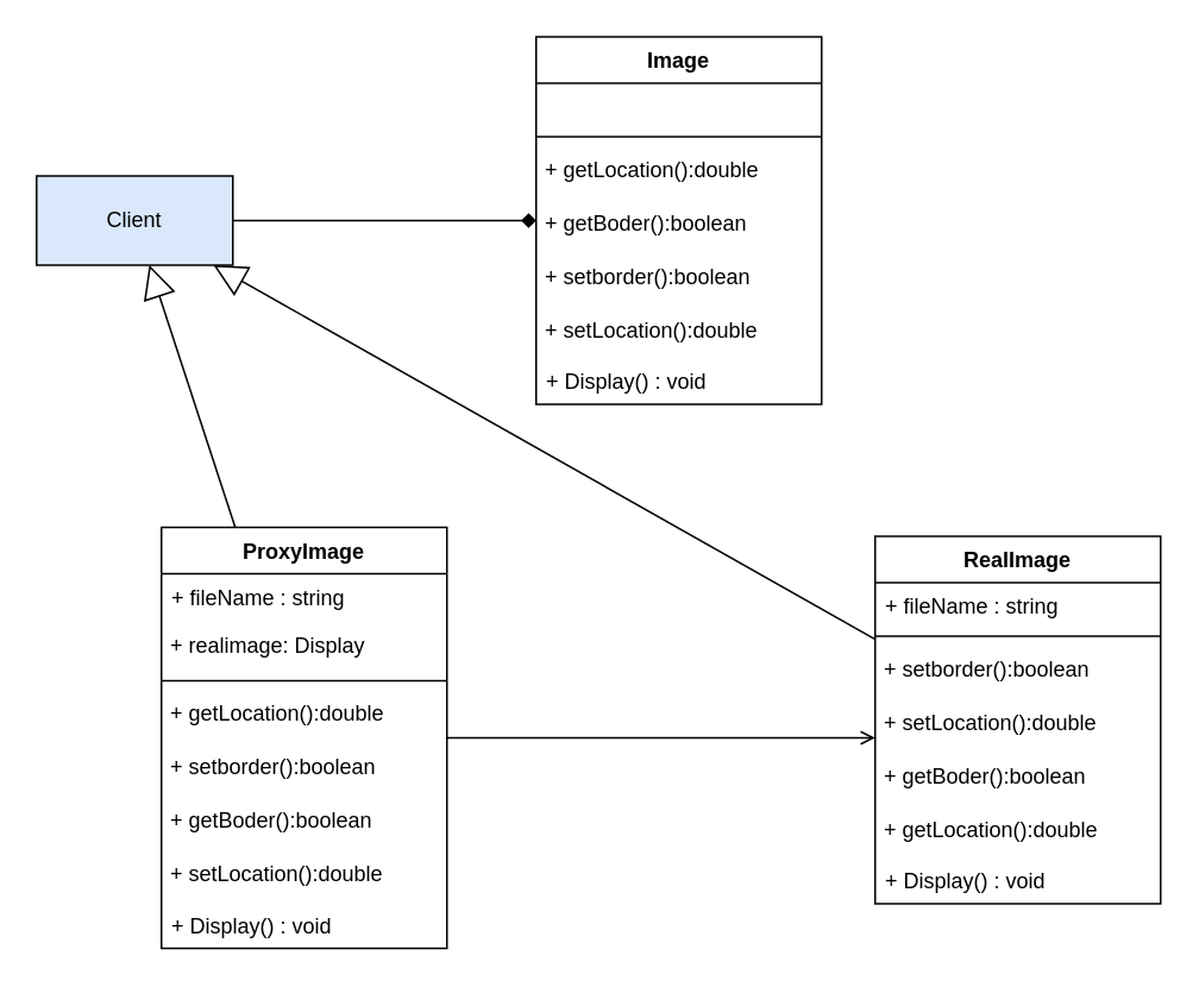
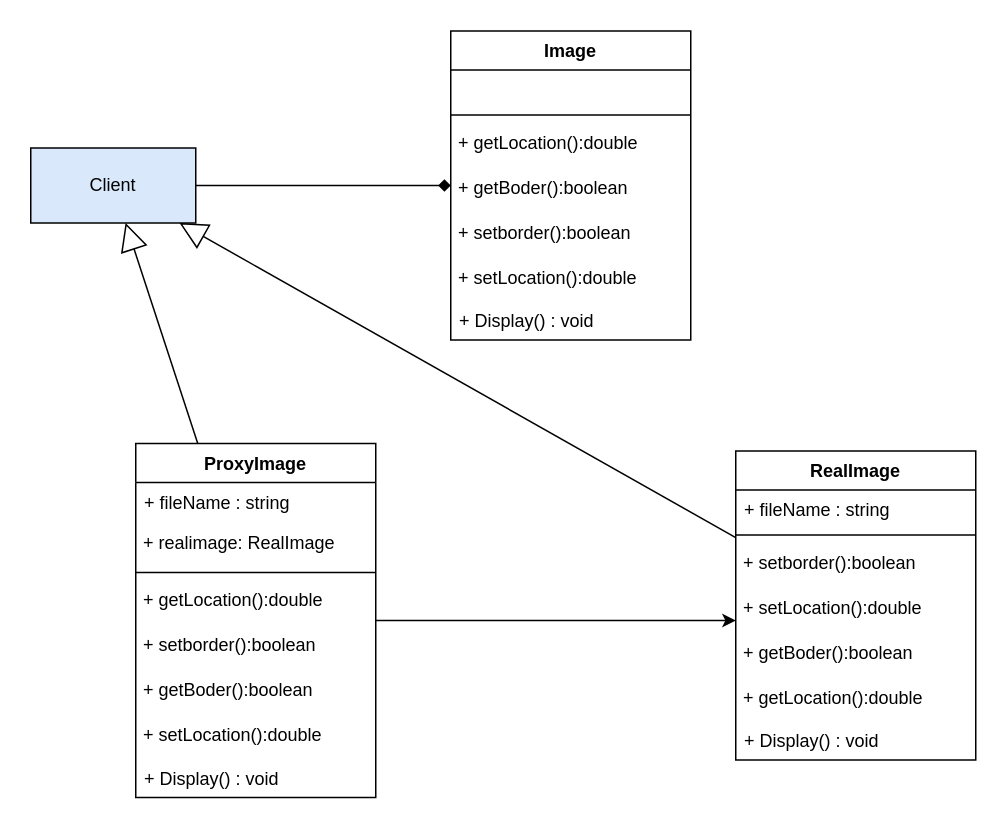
  <mxCell id="0" />
  <mxCell id="1" parent="0" />
  <mxCell id="2" style="edgeStyle=orthogonalEdgeStyle;rounded=0;orthogonalLoop=1;jettySize=auto;html=1;endArrow=diamond;" edge="1" parent="1" source="3" target="4"><mxGeometry relative="1" as="geometry" /></mxCell>
  <mxCell id="3" value="Client" style="html=1;whiteSpace=wrap;fillColor=#dae8fc;" vertex="1" parent="1"><mxGeometry x="20" y="98" width="110" height="50" as="geometry" /></mxCell>
  <mxCell id="4" value="Image" style="swimlane;fontStyle=1;align=center;verticalAlign=top;childLayout=stackLayout;horizontal=1;startSize=26;horizontalStack=0;resizeParent=1;resizeParentMax=0;resizeLast=0;collapsible=1;marginBottom=0;whiteSpace=wrap;html=1;" vertex="1" parent="1"><mxGeometry x="300" y="20" width="160" height="206" as="geometry" /></mxCell>
  <mxCell id="5" value="&amp;nbsp;" style="text;strokeColor=none;fillColor=none;align=left;verticalAlign=top;spacingLeft=4;spacingRight=4;overflow=hidden;rotatable=0;points=[[0,0.5],[1,0.5]];portConstraint=eastwest;whiteSpace=wrap;html=1;" vertex="1" parent="4"><mxGeometry y="26" width="160" height="26" as="geometry" /></mxCell>
  <mxCell id="6" value="" style="line;strokeWidth=1;fillColor=none;align=left;verticalAlign=middle;spacingTop=-1;spacingLeft=3;spacingRight=3;rotatable=0;labelPosition=right;points=[];portConstraint=eastwest;strokeColor=inherit;" vertex="1" parent="4"><mxGeometry y="52" width="160" height="8" as="geometry" /></mxCell>
  <mxCell id="7" value="&amp;nbsp;+ getLocation():double" style="text;html=1;align=left;verticalAlign=middle;resizable=0;points=[];autosize=1;strokeColor=none;fillColor=none;" vertex="1" parent="4"><mxGeometry y="60" width="160" height="30" as="geometry" /></mxCell>
  <mxCell id="8" value="&amp;nbsp;+ getBoder():boolean" style="text;html=1;align=left;verticalAlign=middle;resizable=0;points=[];autosize=1;strokeColor=none;fillColor=none;" vertex="1" parent="4"><mxGeometry y="90" width="160" height="30" as="geometry" /></mxCell>
  <mxCell id="9" value="&amp;nbsp;+ setborder():boolean" style="text;html=1;align=left;verticalAlign=middle;resizable=0;points=[];autosize=1;strokeColor=none;fillColor=none;" vertex="1" parent="4"><mxGeometry y="120" width="160" height="30" as="geometry" /></mxCell>
  <mxCell id="10" value="&amp;nbsp;+ setLocation():double" style="text;html=1;align=left;verticalAlign=middle;resizable=0;points=[];autosize=1;strokeColor=none;fillColor=none;" vertex="1" parent="4"><mxGeometry y="150" width="160" height="30" as="geometry" /></mxCell>
  <mxCell id="11" value="+ Display() : void" style="text;strokeColor=none;fillColor=none;align=left;verticalAlign=top;spacingLeft=4;spacingRight=4;overflow=hidden;rotatable=0;points=[[0,0.5],[1,0.5]];portConstraint=eastwest;whiteSpace=wrap;html=1;" vertex="1" parent="4"><mxGeometry y="180" width="160" height="26" as="geometry" /></mxCell>
- <mxCell id="12" style="edgeStyle=orthogonalEdgeStyle;rounded=0;orthogonalLoop=1;jettySize=auto;html=1;endArrow=open;" edge="1" parent="1" source="13" target="22"><mxGeometry relative="1" as="geometry"><Array as="points"><mxPoint x="320" y="413" /><mxPoint x="320" y="413" /></Array></mxGeometry></mxCell>
+ <mxCell id="12" style="edgeStyle=orthogonalEdgeStyle;rounded=0;orthogonalLoop=1;jettySize=auto;html=1;" edge="1" parent="1" source="13" target="22"><mxGeometry relative="1" as="geometry"><Array as="points"><mxPoint x="320" y="413" /><mxPoint x="320" y="413" /></Array></mxGeometry></mxCell>
  <mxCell id="13" value="ProxyImage" style="swimlane;fontStyle=1;align=center;verticalAlign=top;childLayout=stackLayout;horizontal=1;startSize=26;horizontalStack=0;resizeParent=1;resizeParentMax=0;resizeLast=0;collapsible=1;marginBottom=0;whiteSpace=wrap;html=1;" vertex="1" parent="1"><mxGeometry x="90" y="295" width="160" height="236" as="geometry" /></mxCell>
  <mxCell id="14" value="+ fileName : string" style="text;strokeColor=none;fillColor=none;align=left;verticalAlign=top;spacingLeft=4;spacingRight=4;overflow=hidden;rotatable=0;points=[[0,0.5],[1,0.5]];portConstraint=eastwest;whiteSpace=wrap;html=1;" vertex="1" parent="13"><mxGeometry y="26" width="160" height="26" as="geometry" /></mxCell>
- <mxCell id="15" value="&amp;nbsp;+ realimage: Display" style="text;html=1;align=left;verticalAlign=middle;resizable=0;points=[];autosize=1;strokeColor=none;fillColor=none;" vertex="1" parent="13"><mxGeometry y="52" width="160" height="30" as="geometry" /></mxCell>
+ <mxCell id="15" value="&amp;nbsp;+ realimage: RealImage" style="text;html=1;align=left;verticalAlign=middle;resizable=0;points=[];autosize=1;strokeColor=none;fillColor=none;" vertex="1" parent="13"><mxGeometry y="52" width="160" height="30" as="geometry" /></mxCell>
  <mxCell id="16" value="" style="line;strokeWidth=1;fillColor=none;align=left;verticalAlign=middle;spacingTop=-1;spacingLeft=3;spacingRight=3;rotatable=0;labelPosition=right;points=[];portConstraint=eastwest;strokeColor=inherit;" vertex="1" parent="13"><mxGeometry y="82" width="160" height="8" as="geometry" /></mxCell>
  <mxCell id="17" value="&amp;nbsp;+ getLocation():double" style="text;html=1;align=left;verticalAlign=middle;resizable=0;points=[];autosize=1;strokeColor=none;fillColor=none;" vertex="1" parent="13"><mxGeometry y="90" width="160" height="30" as="geometry" /></mxCell>
  <mxCell id="18" value="&amp;nbsp;+ setborder():boolean" style="text;html=1;align=left;verticalAlign=middle;resizable=0;points=[];autosize=1;strokeColor=none;fillColor=none;" vertex="1" parent="13"><mxGeometry y="120" width="160" height="30" as="geometry" /></mxCell>
  <mxCell id="19" value="&amp;nbsp;+ getBoder():boolean" style="text;html=1;align=left;verticalAlign=middle;resizable=0;points=[];autosize=1;strokeColor=none;fillColor=none;" vertex="1" parent="13"><mxGeometry y="150" width="160" height="30" as="geometry" /></mxCell>
  <mxCell id="20" value="&amp;nbsp;+ setLocation():double" style="text;html=1;align=left;verticalAlign=middle;resizable=0;points=[];autosize=1;strokeColor=none;fillColor=none;" vertex="1" parent="13"><mxGeometry y="180" width="160" height="30" as="geometry" /></mxCell>
  <mxCell id="21" value="+ Display() : void" style="text;strokeColor=none;fillColor=none;align=left;verticalAlign=top;spacingLeft=4;spacingRight=4;overflow=hidden;rotatable=0;points=[[0,0.5],[1,0.5]];portConstraint=eastwest;whiteSpace=wrap;html=1;" vertex="1" parent="13"><mxGeometry y="210" width="160" height="26" as="geometry" /></mxCell>
  <mxCell id="22" value="RealImage" style="swimlane;fontStyle=1;align=center;verticalAlign=top;childLayout=stackLayout;horizontal=1;startSize=26;horizontalStack=0;resizeParent=1;resizeParentMax=0;resizeLast=0;collapsible=1;marginBottom=0;whiteSpace=wrap;html=1;" vertex="1" parent="1"><mxGeometry x="490" y="300" width="160" height="206" as="geometry" /></mxCell>
  <mxCell id="23" value="+ fileName : string" style="text;strokeColor=none;fillColor=none;align=left;verticalAlign=top;spacingLeft=4;spacingRight=4;overflow=hidden;rotatable=0;points=[[0,0.5],[1,0.5]];portConstraint=eastwest;whiteSpace=wrap;html=1;" vertex="1" parent="22"><mxGeometry y="26" width="160" height="26" as="geometry" /></mxCell>
  <mxCell id="24" value="" style="line;strokeWidth=1;fillColor=none;align=left;verticalAlign=middle;spacingTop=-1;spacingLeft=3;spacingRight=3;rotatable=0;labelPosition=right;points=[];portConstraint=eastwest;strokeColor=inherit;" vertex="1" parent="22"><mxGeometry y="52" width="160" height="8" as="geometry" /></mxCell>
  <mxCell id="25" value="&amp;nbsp;+ setborder():boolean" style="text;html=1;align=left;verticalAlign=middle;resizable=0;points=[];autosize=1;strokeColor=none;fillColor=none;" vertex="1" parent="22"><mxGeometry y="60" width="160" height="30" as="geometry" /></mxCell>
  <mxCell id="26" value="&amp;nbsp;+ setLocation():double" style="text;html=1;align=left;verticalAlign=middle;resizable=0;points=[];autosize=1;strokeColor=none;fillColor=none;" vertex="1" parent="22"><mxGeometry y="90" width="160" height="30" as="geometry" /></mxCell>
  <mxCell id="27" value="&amp;nbsp;+ getBoder():boolean" style="text;html=1;align=left;verticalAlign=middle;resizable=0;points=[];autosize=1;strokeColor=none;fillColor=none;" vertex="1" parent="22"><mxGeometry y="120" width="160" height="30" as="geometry" /></mxCell>
  <mxCell id="28" value="&amp;nbsp;+ getLocation():double" style="text;html=1;align=left;verticalAlign=middle;resizable=0;points=[];autosize=1;strokeColor=none;fillColor=none;" vertex="1" parent="22"><mxGeometry y="150" width="160" height="30" as="geometry" /></mxCell>
  <mxCell id="29" value="+ Display() : void" style="text;strokeColor=none;fillColor=none;align=left;verticalAlign=top;spacingLeft=4;spacingRight=4;overflow=hidden;rotatable=0;points=[[0,0.5],[1,0.5]];portConstraint=eastwest;whiteSpace=wrap;html=1;" vertex="1" parent="22"><mxGeometry y="180" width="160" height="26" as="geometry" /></mxCell>
  <mxCell id="30" value="" style="endArrow=block;endSize=16;endFill=0;html=1;rounded=0;" edge="1" parent="1" source="13" target="3"><mxGeometry width="160" relative="1" as="geometry"><mxPoint x="10" y="260" as="sourcePoint" /><mxPoint x="170" y="260" as="targetPoint" /></mxGeometry></mxCell>
  <mxCell id="31" value="" style="endArrow=block;endSize=16;endFill=0;html=1;rounded=0;" edge="1" parent="1" source="22" target="3"><mxGeometry width="160" relative="1" as="geometry"><mxPoint x="300" y="350" as="sourcePoint" /><mxPoint x="460" y="350" as="targetPoint" /></mxGeometry></mxCell>
